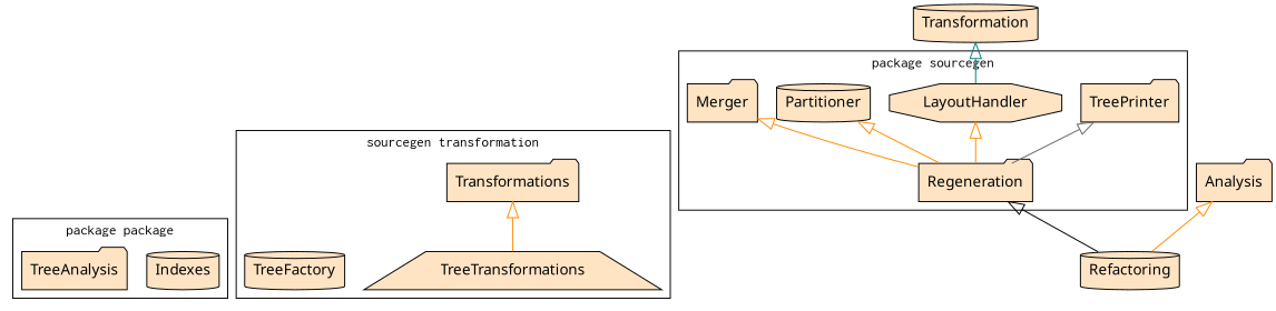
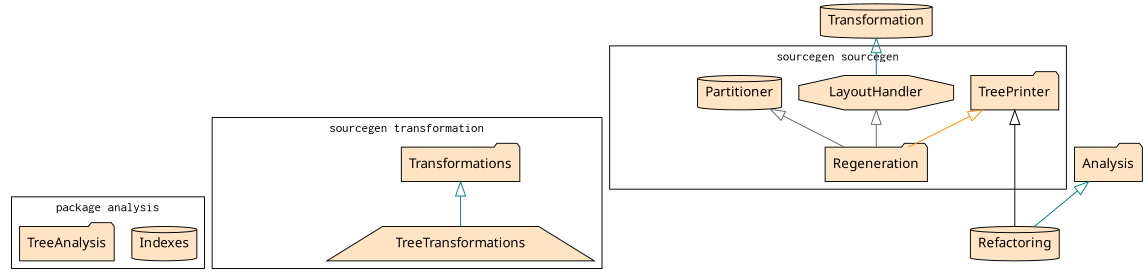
  digraph {
    compound=true
    fontname=Verdana
    rankdir=BT
    node [fillcolor=bisque fontname=Verdana shape=folder style=filled]
    edge [arrowhead=onormal arrowsize=1.5 color=darkorange fontname=Verdana]
    Indexes [shape=cylinder]
    TreeAnalysis
    TreeTransformations [shape=trapezium]
    Transformations
-   TreeFactory [shape=cylinder]
    Regeneration
    Partitioner [shape=cylinder]
-   Merger
    TreePrinter
    LayoutHandler [shape=octagon]
    Transformation [shape=cylinder]
    Refactoring [shape=cylinder]
    Analysis
    subgraph cluster_1 {
      fontname=Courier
-     label="package package"
+     label="package analysis"
      labelloc=b
      Indexes
      TreeAnalysis
    }
    subgraph cluster_2 {
      fontname=Courier
      label="sourcegen transformation"
      labelloc=b
      TreeTransformations
      Transformations
-     TreeFactory
    }
    subgraph cluster_3 {
      fontname=Courier
-     label="package sourcegen"
+     label="sourcegen sourcegen"
      labelloc=b
      Regeneration
      Partitioner
-     Merger
      TreePrinter
      LayoutHandler
    }
-   TreeTransformations -> Transformations
-   Regeneration -> Partitioner
-   Regeneration -> Merger
-   Regeneration -> TreePrinter [color=gray40]
-   Regeneration -> LayoutHandler
+   TreeTransformations -> Transformations [color=teal]
+   Regeneration -> Partitioner [color=gray40]
+   Regeneration -> TreePrinter
+   Regeneration -> LayoutHandler [color=gray40]
    LayoutHandler -> Transformation [color=teal]
-   Refactoring -> Regeneration [color=black]
-   Refactoring -> Analysis
+   Refactoring -> TreePrinter [color=black]
+   Refactoring -> Analysis [color=teal]
  }
